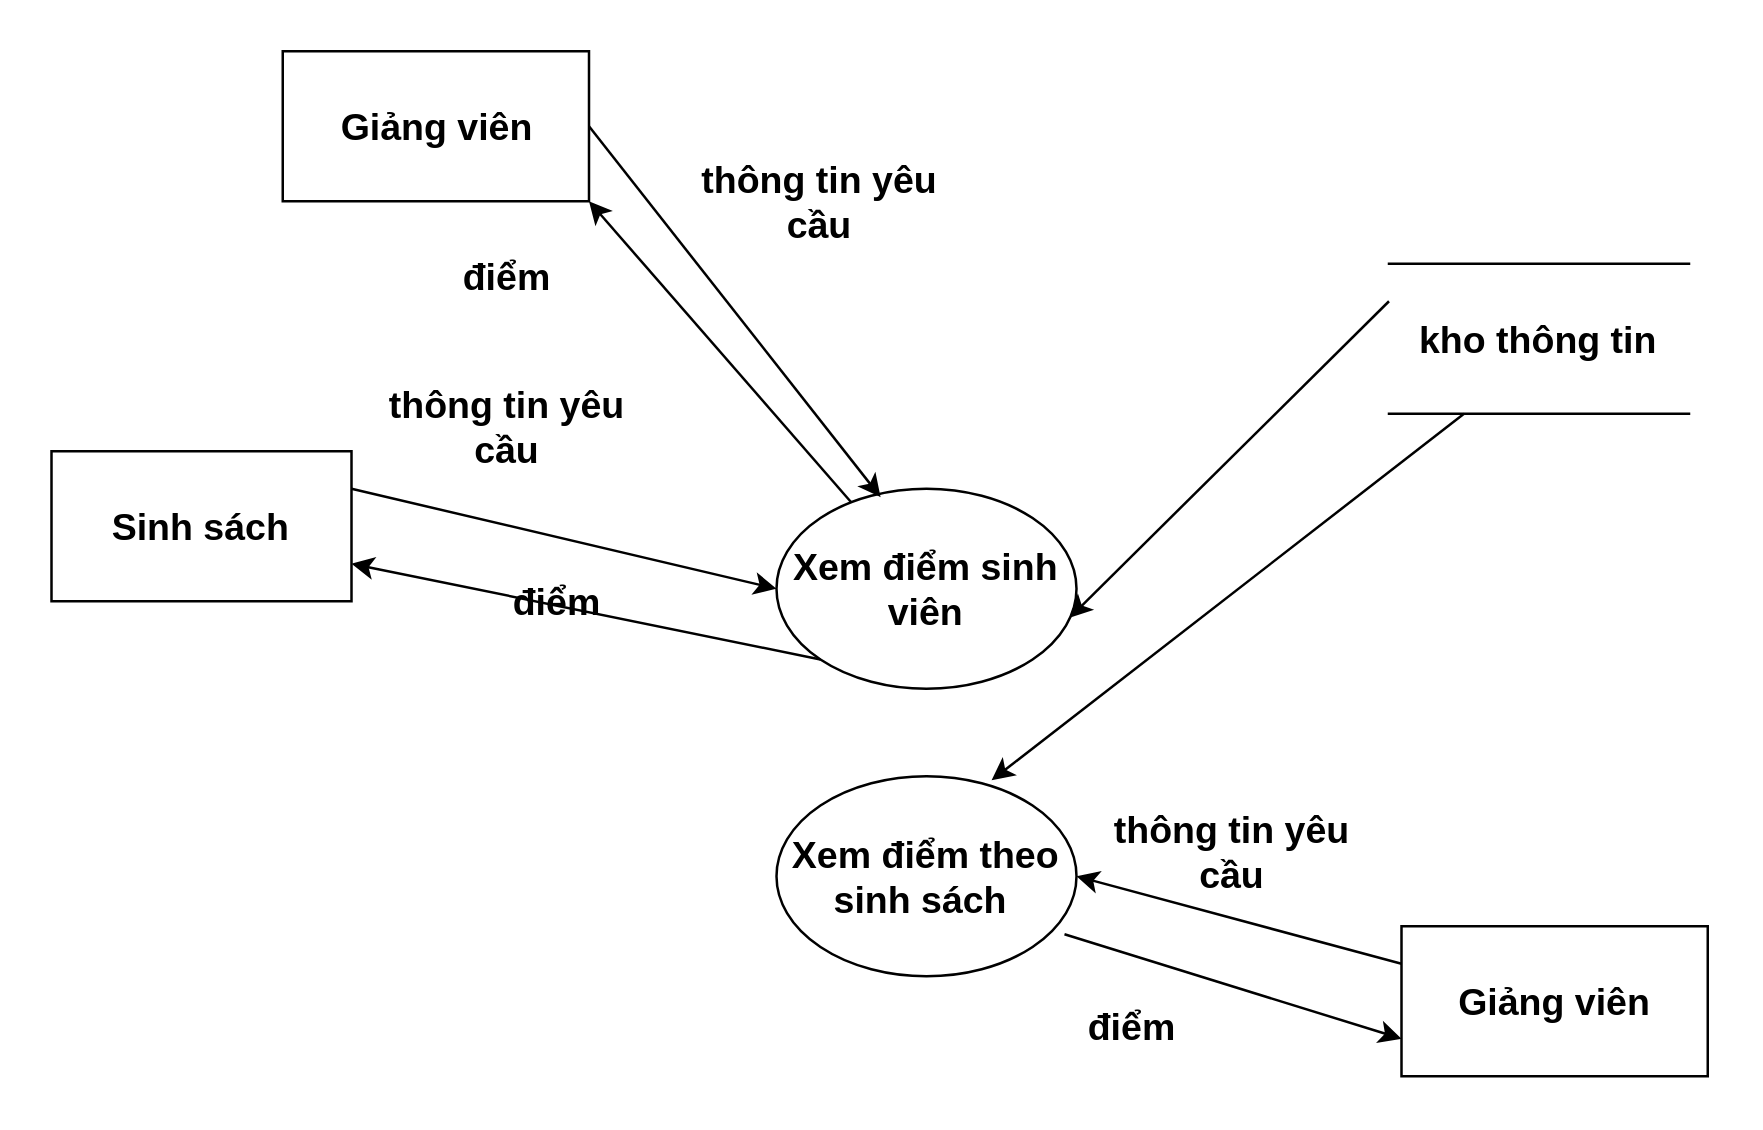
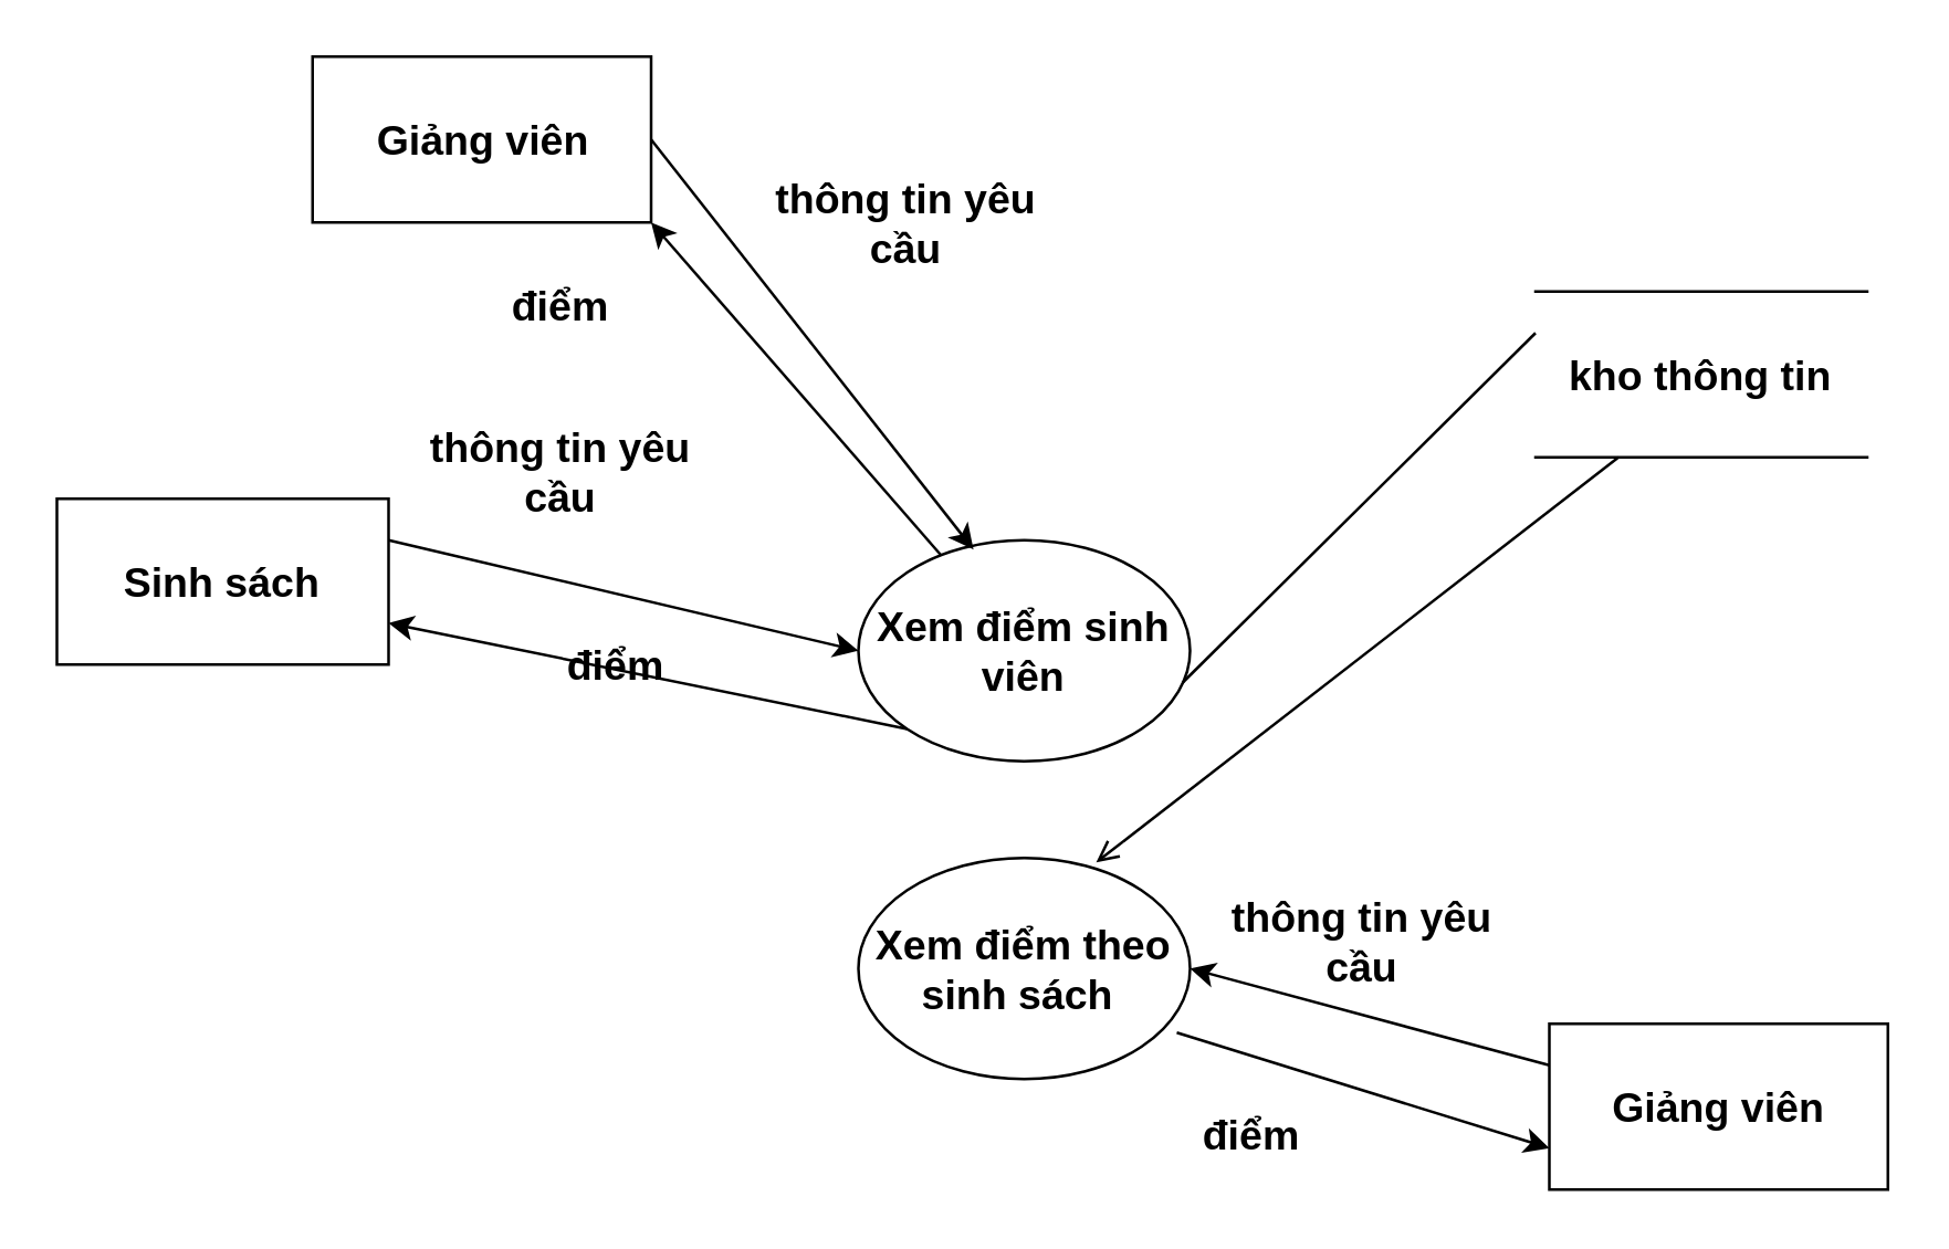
  <mxCell id="0" />
  <mxCell id="1" parent="0" />
  <mxCell id="2" value="Sinh sách" style="rounded=0;whiteSpace=wrap;html=1;fontSize=15;fontStyle=1" parent="1" vertex="1"><mxGeometry x="20" y="180" width="120" height="60" as="geometry" /></mxCell>
  <mxCell id="3" value="Giảng viên" style="rounded=0;whiteSpace=wrap;html=1;fontSize=15;fontStyle=1" parent="1" vertex="1"><mxGeometry x="560" y="370" width="122.5" height="60" as="geometry" /></mxCell>
  <mxCell id="4" value="Xem điểm sinh viên" style="ellipse;whiteSpace=wrap;html=1;fontSize=15;fontStyle=1" parent="1" vertex="1"><mxGeometry x="310" y="195" width="120" height="80" as="geometry" /></mxCell>
  <mxCell id="5" value="Xem điểm theo sinh sách&amp;nbsp;" style="ellipse;whiteSpace=wrap;html=1;fontSize=15;fontStyle=1" parent="1" vertex="1"><mxGeometry x="310" y="310" width="120" height="80" as="geometry" /></mxCell>
- <mxCell id="6" value="" style="endArrow=classic;html=1;entryX=0.977;entryY=0.645;entryDx=0;entryDy=0;entryPerimeter=0;exitX=0;exitY=0.25;exitDx=0;exitDy=0;fontSize=15;fontStyle=1" parent="1" source="17" target="4" edge="1"><mxGeometry width="50" height="50" relative="1" as="geometry"><mxPoint x="520" y="220" as="sourcePoint" /><mxPoint x="500" y="110" as="targetPoint" /></mxGeometry></mxCell>
+ <mxCell id="6" value="" style="endArrow=none;html=1;entryX=0.977;entryY=0.645;entryDx=0;entryDy=0;entryPerimeter=0;exitX=0;exitY=0.25;exitDx=0;exitDy=0;fontSize=15;fontStyle=1;" parent="1" source="17" target="4" edge="1"><mxGeometry width="50" height="50" relative="1" as="geometry"><mxPoint x="520" y="220" as="sourcePoint" /><mxPoint x="500" y="110" as="targetPoint" /></mxGeometry></mxCell>
  <mxCell id="7" value="" style="endArrow=classic;html=1;entryX=0;entryY=0.5;entryDx=0;entryDy=0;exitX=1;exitY=0.25;exitDx=0;exitDy=0;fontSize=15;fontStyle=1" parent="1" source="2" target="4" edge="1"><mxGeometry width="50" height="50" relative="1" as="geometry"><mxPoint x="320" y="300" as="sourcePoint" /><mxPoint x="370" y="250" as="targetPoint" /></mxGeometry></mxCell>
  <mxCell id="8" value="" style="endArrow=classic;html=1;entryX=1;entryY=0.75;entryDx=0;entryDy=0;exitX=0;exitY=1;exitDx=0;exitDy=0;fontSize=15;fontStyle=1" parent="1" source="4" target="2" edge="1"><mxGeometry width="50" height="50" relative="1" as="geometry"><mxPoint x="320" y="300" as="sourcePoint" /><mxPoint x="370" y="250" as="targetPoint" /></mxGeometry></mxCell>
  <mxCell id="9" value="" style="endArrow=classic;html=1;exitX=0.96;exitY=0.79;exitDx=0;exitDy=0;exitPerimeter=0;entryX=0;entryY=0.75;entryDx=0;entryDy=0;fontSize=15;fontStyle=1" parent="1" source="5" target="3" edge="1"><mxGeometry width="50" height="50" relative="1" as="geometry"><mxPoint x="420" y="360" as="sourcePoint" /><mxPoint x="570" y="450" as="targetPoint" /></mxGeometry></mxCell>
  <mxCell id="10" value="thông tin yêu cầu" style="text;html=1;strokeColor=none;fillColor=none;align=center;verticalAlign=middle;whiteSpace=wrap;rounded=0;fontSize=15;fontStyle=1" parent="1" vertex="1"><mxGeometry x="140" y="160" width="125" height="20" as="geometry" /></mxCell>
  <mxCell id="11" value="điểm" style="text;html=1;strokeColor=none;fillColor=none;align=center;verticalAlign=middle;whiteSpace=wrap;rounded=0;fontSize=15;fontStyle=1" parent="1" vertex="1"><mxGeometry x="160" y="230" width="125" height="20" as="geometry" /></mxCell>
  <mxCell id="12" value="Giảng viên" style="rounded=0;whiteSpace=wrap;html=1;fontSize=15;fontStyle=1" parent="1" vertex="1"><mxGeometry x="112.5" y="20" width="122.5" height="60" as="geometry" /></mxCell>
  <mxCell id="13" value="" style="endArrow=classic;html=1;exitX=1;exitY=0.5;exitDx=0;exitDy=0;entryX=0.347;entryY=0.042;entryDx=0;entryDy=0;entryPerimeter=0;fontSize=15;fontStyle=1" parent="1" source="12" target="4" edge="1"><mxGeometry width="50" height="50" relative="1" as="geometry"><mxPoint x="300" y="230" as="sourcePoint" /><mxPoint x="350" y="180" as="targetPoint" /></mxGeometry></mxCell>
  <mxCell id="14" value="" style="endArrow=classic;html=1;entryX=1;entryY=1;entryDx=0;entryDy=0;fontSize=15;fontStyle=1" parent="1" source="4" target="12" edge="1"><mxGeometry width="50" height="50" relative="1" as="geometry"><mxPoint x="300" y="230" as="sourcePoint" /><mxPoint x="350" y="180" as="targetPoint" /></mxGeometry></mxCell>
  <mxCell id="15" value="thông tin yêu cầu" style="text;html=1;strokeColor=none;fillColor=none;align=center;verticalAlign=middle;whiteSpace=wrap;rounded=0;fontSize=15;fontStyle=1" parent="1" vertex="1"><mxGeometry x="265" y="70" width="125" height="20" as="geometry" /></mxCell>
  <mxCell id="16" value="điểm" style="text;html=1;strokeColor=none;fillColor=none;align=center;verticalAlign=middle;whiteSpace=wrap;rounded=0;fontSize=15;fontStyle=1" parent="1" vertex="1"><mxGeometry x="140" y="100" width="125" height="20" as="geometry" /></mxCell>
  <mxCell id="17" value="kho thông tin" style="shape=partialRectangle;whiteSpace=wrap;html=1;left=0;right=0;fillColor=none;fontSize=15;fontStyle=1" parent="1" vertex="1"><mxGeometry x="555" y="105" width="120" height="60" as="geometry" /></mxCell>
  <mxCell id="18" value="thông tin yêu cầu" style="text;html=1;strokeColor=none;fillColor=none;align=center;verticalAlign=middle;whiteSpace=wrap;rounded=0;fontSize=15;fontStyle=1" parent="1" vertex="1"><mxGeometry x="430" y="330" width="125" height="20" as="geometry" /></mxCell>
  <mxCell id="19" value="" style="endArrow=classic;html=1;entryX=0;entryY=1;entryDx=0;entryDy=0;exitX=0;exitY=0.25;exitDx=0;exitDy=0;fontSize=15;fontStyle=1" parent="1" source="3" target="18" edge="1"><mxGeometry width="50" height="50" relative="1" as="geometry"><mxPoint x="320" y="320" as="sourcePoint" /><mxPoint x="370" y="270" as="targetPoint" /></mxGeometry></mxCell>
  <mxCell id="20" value="điểm" style="text;html=1;strokeColor=none;fillColor=none;align=center;verticalAlign=middle;whiteSpace=wrap;rounded=0;fontSize=15;fontStyle=1" parent="1" vertex="1"><mxGeometry x="390" y="400" width="125" height="20" as="geometry" /></mxCell>
- <mxCell id="21" value="" style="endArrow=classic;html=1;entryX=0.717;entryY=0.02;entryDx=0;entryDy=0;entryPerimeter=0;exitX=0.25;exitY=1;exitDx=0;exitDy=0;fontSize=15;fontStyle=1" parent="1" source="17" target="5" edge="1"><mxGeometry width="50" height="50" relative="1" as="geometry"><mxPoint x="320" y="320" as="sourcePoint" /><mxPoint x="370" y="270" as="targetPoint" /></mxGeometry></mxCell>
+ <mxCell id="21" value="" style="endArrow=open;html=1;entryX=0.717;entryY=0.02;entryDx=0;entryDy=0;entryPerimeter=0;exitX=0.25;exitY=1;exitDx=0;exitDy=0;fontSize=15;fontStyle=1;" parent="1" source="17" target="5" edge="1"><mxGeometry width="50" height="50" relative="1" as="geometry"><mxPoint x="320" y="320" as="sourcePoint" /><mxPoint x="370" y="270" as="targetPoint" /></mxGeometry></mxCell>
